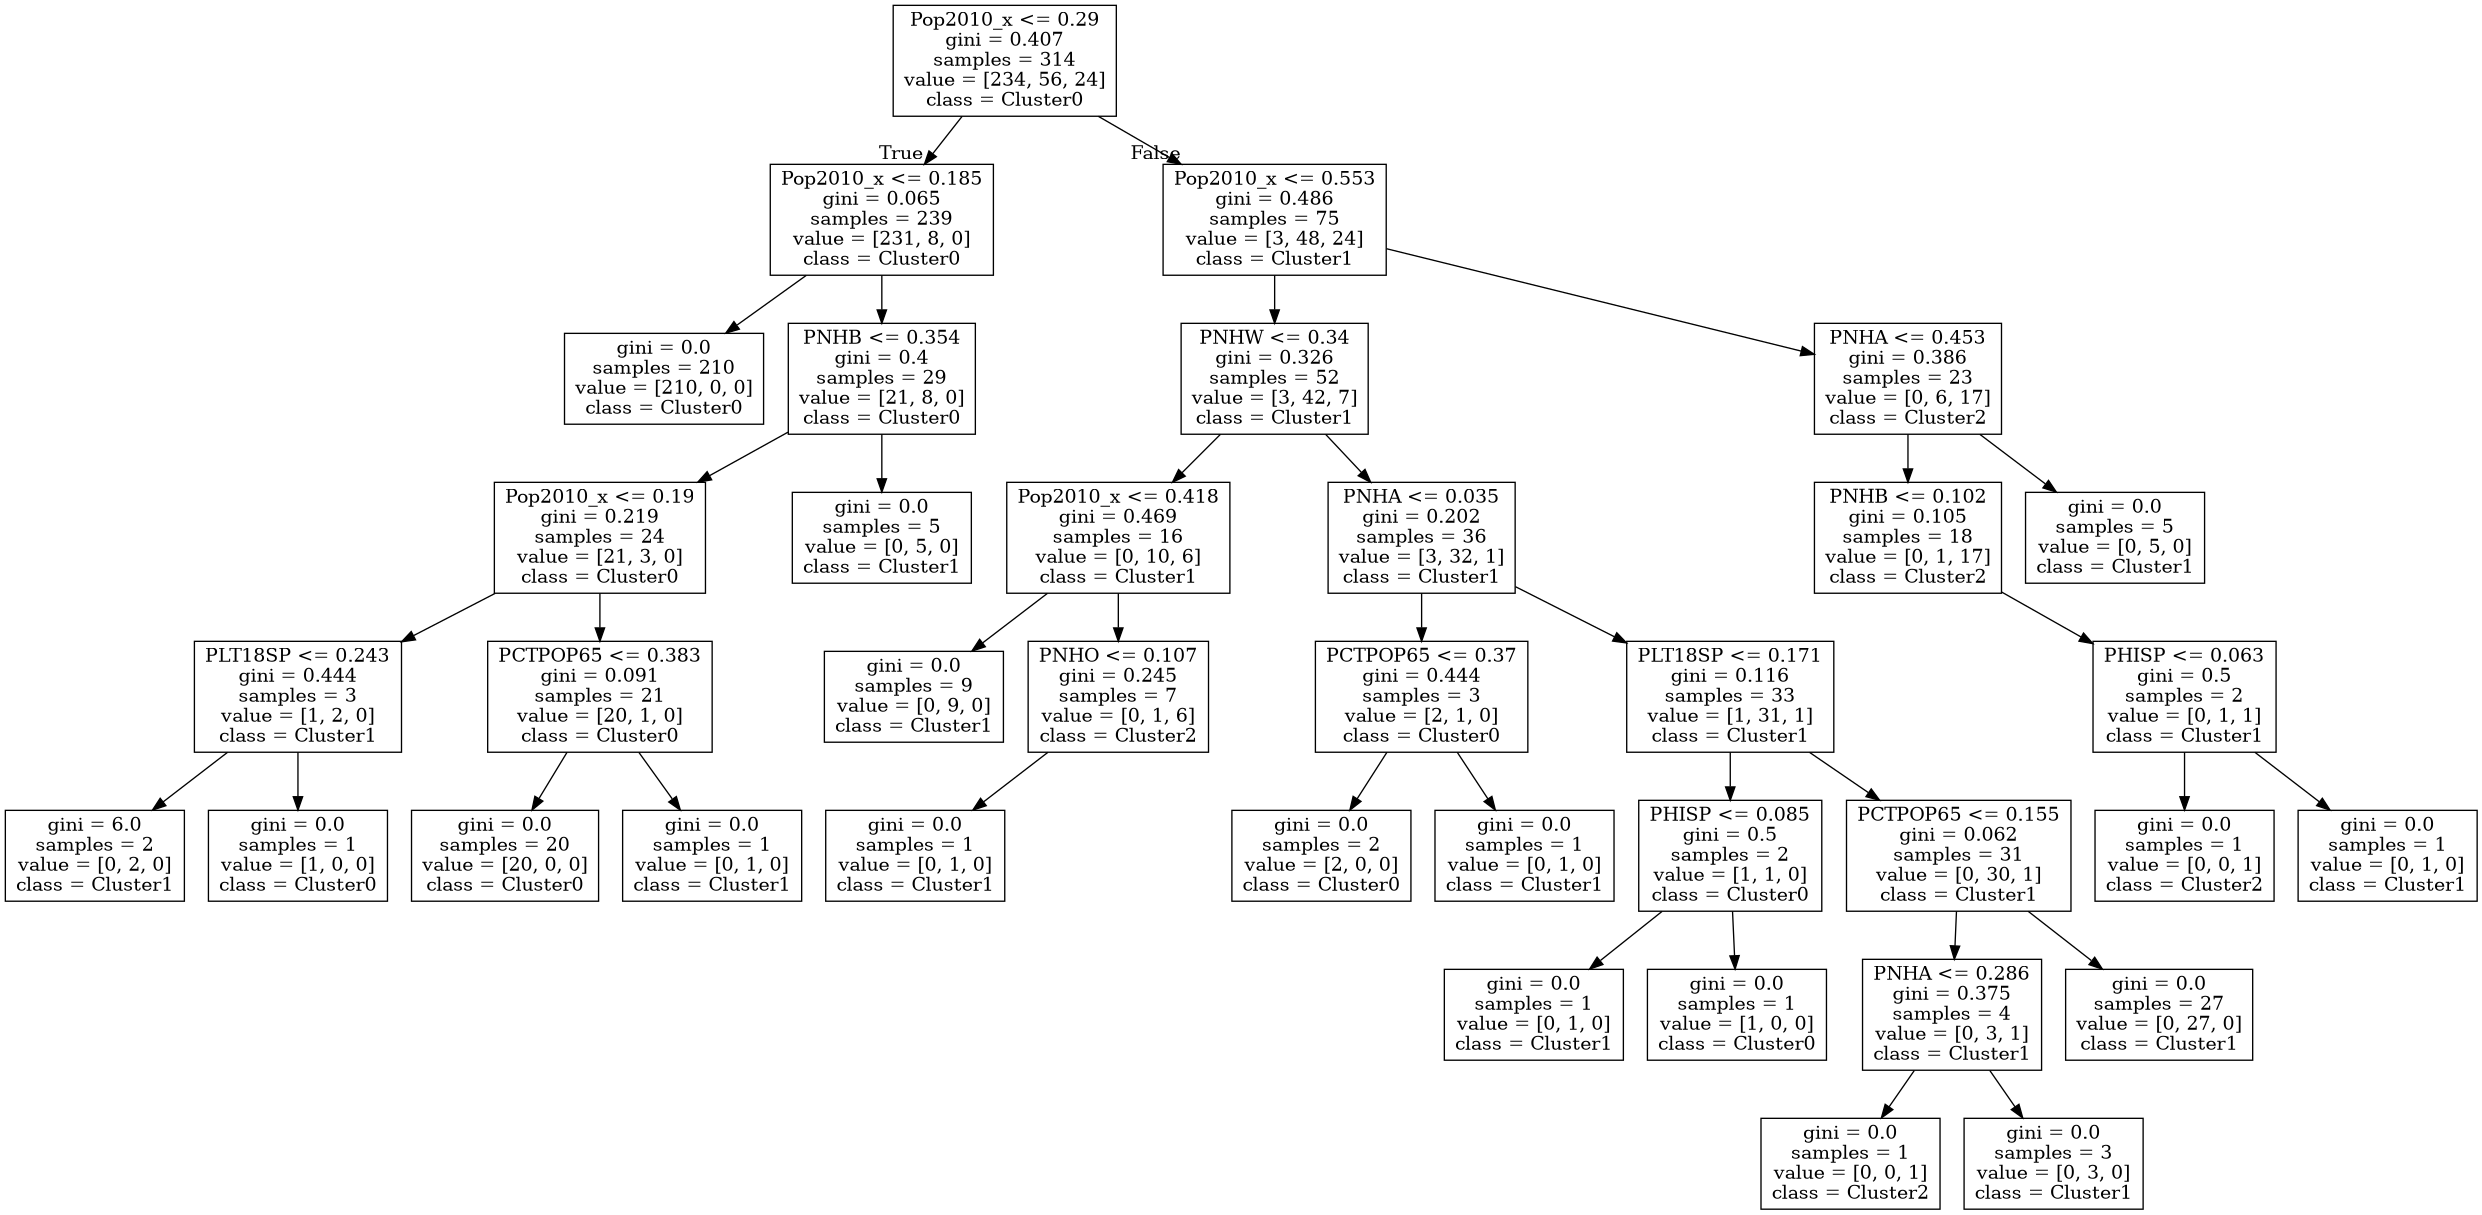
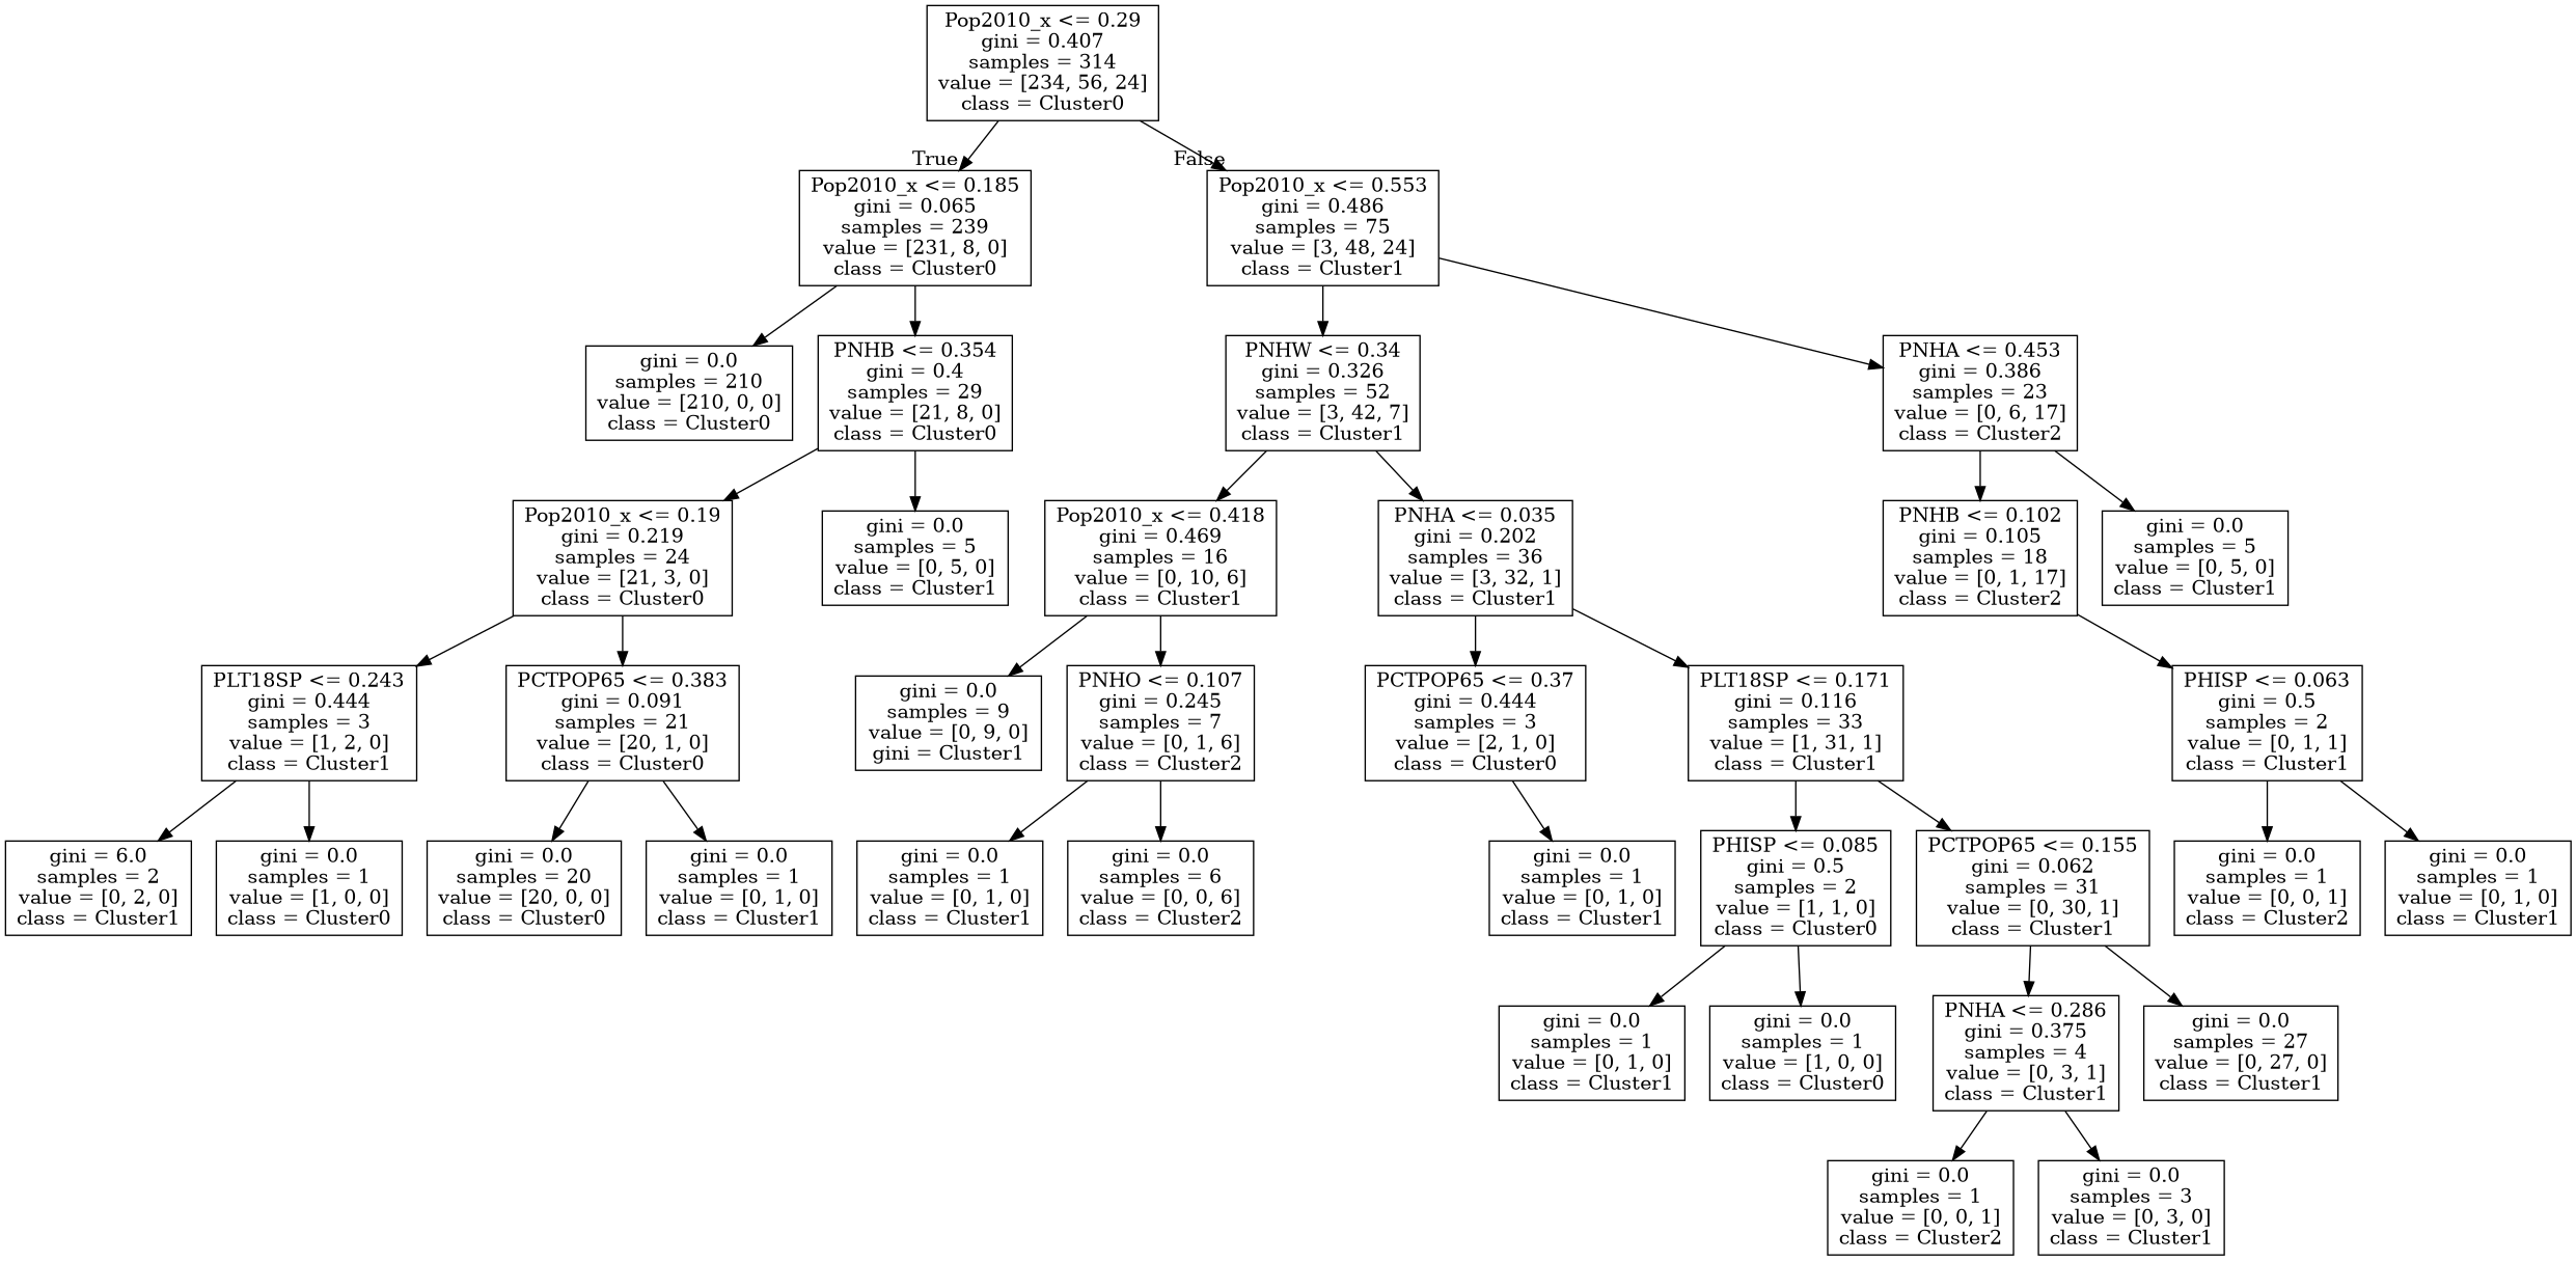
  digraph {
    node [shape=box]
    n1 [label="Pop2010_x <= 0.29\ngini = 0.407\nsamples = 314\nvalue = [234, 56, 24]\nclass = Cluster0"]
    n2 [label="Pop2010_x <= 0.185\ngini = 0.065\nsamples = 239\nvalue = [231, 8, 0]\nclass = Cluster0"]
    n3 [label="Pop2010_x <= 0.553\ngini = 0.486\nsamples = 75\nvalue = [3, 48, 24]\nclass = Cluster1"]
    n4 [label="gini = 0.0\nsamples = 210\nvalue = [210, 0, 0]\nclass = Cluster0"]
    n5 [label="PNHB <= 0.354\ngini = 0.4\nsamples = 29\nvalue = [21, 8, 0]\nclass = Cluster0"]
    n6 [label="PNHW <= 0.34\ngini = 0.326\nsamples = 52\nvalue = [3, 42, 7]\nclass = Cluster1"]
    n7 [label="PNHA <= 0.453\ngini = 0.386\nsamples = 23\nvalue = [0, 6, 17]\nclass = Cluster2"]
    n8 [label="Pop2010_x <= 0.19\ngini = 0.219\nsamples = 24\nvalue = [21, 3, 0]\nclass = Cluster0"]
    n9 [label="gini = 0.0\nsamples = 5\nvalue = [0, 5, 0]\nclass = Cluster1"]
    n10 [label="PLT18SP <= 0.243\ngini = 0.444\nsamples = 3\nvalue = [1, 2, 0]\nclass = Cluster1"]
    n11 [label="PCTPOP65 <= 0.383\ngini = 0.091\nsamples = 21\nvalue = [20, 1, 0]\nclass = Cluster0"]
    n12 [label="gini = 6.0\nsamples = 2\nvalue = [0, 2, 0]\nclass = Cluster1"]
    n13 [label="gini = 0.0\nsamples = 1\nvalue = [1, 0, 0]\nclass = Cluster0"]
    n14 [label="gini = 0.0\nsamples = 20\nvalue = [20, 0, 0]\nclass = Cluster0"]
    n15 [label="gini = 0.0\nsamples = 1\nvalue = [0, 1, 0]\nclass = Cluster1"]
    n16 [label="Pop2010_x <= 0.418\ngini = 0.469\nsamples = 16\nvalue = [0, 10, 6]\nclass = Cluster1"]
    n17 [label="PNHA <= 0.035\ngini = 0.202\nsamples = 36\nvalue = [3, 32, 1]\nclass = Cluster1"]
    n18 [label="PNHB <= 0.102\ngini = 0.105\nsamples = 18\nvalue = [0, 1, 17]\nclass = Cluster2"]
    n19 [label="gini = 0.0\nsamples = 5\nvalue = [0, 5, 0]\nclass = Cluster1"]
-   n20 [label="gini = 0.0\nsamples = 9\nvalue = [0, 9, 0]\nclass = Cluster1"]
+   n20 [label="gini = 0.0\nsamples = 9\nvalue = [0, 9, 0]\ngini = Cluster1"]
    n21 [label="PNHO <= 0.107\ngini = 0.245\nsamples = 7\nvalue = [0, 1, 6]\nclass = Cluster2"]
    n22 [label="PCTPOP65 <= 0.37\ngini = 0.444\nsamples = 3\nvalue = [2, 1, 0]\nclass = Cluster0"]
    n23 [label="PLT18SP <= 0.171\ngini = 0.116\nsamples = 33\nvalue = [1, 31, 1]\nclass = Cluster1"]
    n24 [label="gini = 0.0\nsamples = 1\nvalue = [0, 1, 0]\nclass = Cluster1"]
-   n26 [label="gini = 0.0\nsamples = 2\nvalue = [2, 0, 0]\nclass = Cluster0"]
+   n25 [label="gini = 0.0\nsamples = 6\nvalue = [0, 0, 6]\nclass = Cluster2"]
    n27 [label="gini = 0.0\nsamples = 1\nvalue = [0, 1, 0]\nclass = Cluster1"]
    n28 [label="PHISP <= 0.085\ngini = 0.5\nsamples = 2\nvalue = [1, 1, 0]\nclass = Cluster0"]
    n29 [label="PCTPOP65 <= 0.155\ngini = 0.062\nsamples = 31\nvalue = [0, 30, 1]\nclass = Cluster1"]
    n30 [label="gini = 0.0\nsamples = 1\nvalue = [0, 1, 0]\nclass = Cluster1"]
    n31 [label="gini = 0.0\nsamples = 1\nvalue = [1, 0, 0]\nclass = Cluster0"]
    n32 [label="PNHA <= 0.286\ngini = 0.375\nsamples = 4\nvalue = [0, 3, 1]\nclass = Cluster1"]
    n33 [label="gini = 0.0\nsamples = 27\nvalue = [0, 27, 0]\nclass = Cluster1"]
    n34 [label="gini = 0.0\nsamples = 1\nvalue = [0, 0, 1]\nclass = Cluster2"]
    n35 [label="gini = 0.0\nsamples = 3\nvalue = [0, 3, 0]\nclass = Cluster1"]
    n36 [label="PHISP <= 0.063\ngini = 0.5\nsamples = 2\nvalue = [0, 1, 1]\nclass = Cluster1"]
    n37 [label="gini = 0.0\nsamples = 1\nvalue = [0, 0, 1]\nclass = Cluster2"]
    n38 [label="gini = 0.0\nsamples = 1\nvalue = [0, 1, 0]\nclass = Cluster1"]
    n1 -> n2 [headlabel=True labelangle=45 labeldistance=2.5]
    n1 -> n3 [headlabel=False labelangle=-45 labeldistance=2.5]
    n2 -> n4
    n2 -> n5
    n3 -> n6
    n3 -> n7
    n5 -> n8
    n5 -> n9
    n6 -> n16
    n6 -> n17
    n7 -> n18
    n7 -> n19
    n8 -> n10
    n8 -> n11
    n10 -> n12
    n10 -> n13
    n11 -> n14
    n11 -> n15
    n16 -> n20
    n16 -> n21
    n17 -> n22
    n17 -> n23
    n18 -> n36
    n21 -> n24
-   n22 -> n26
+   n21 -> n25
    n22 -> n27
    n23 -> n28
    n23 -> n29
    n28 -> n30
    n28 -> n31
    n29 -> n32
    n29 -> n33
    n32 -> n34
    n32 -> n35
    n36 -> n37
    n36 -> n38
  }
